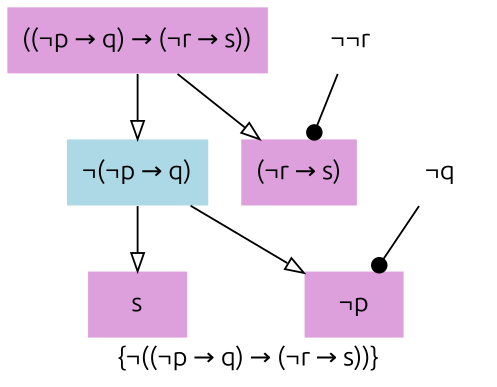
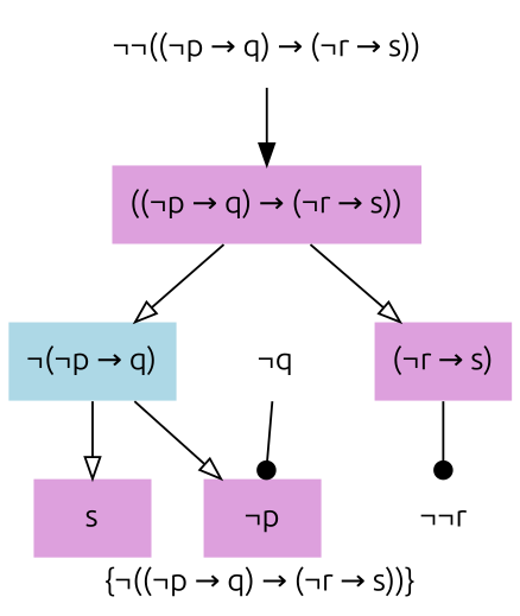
  digraph {
    fontname=Ubuntu
    label="{&not;((&not;p &rarr; q) &rarr; (&not;r &rarr; s))}"
    node [color=darkgreen fillcolor=plum fontname=Ubuntu shape=plaintext style=filled]
    edge [arrowhead=onormal fontname=Ubuntu]
+   n1 [fillcolor=white label="&not;&not;((&not;p &rarr; q) &rarr; (&not;r &rarr; s))"]
    n2 [color=red label="((&not;p &rarr; q) &rarr; (&not;r &rarr; s))"]
    n3 [color=deeppink fillcolor=lightblue label="&not;(&not;p &rarr; q)"]
    n4 [label="(&not;r &rarr; s)"]
    n5 [label="&not;p"]
    n6 [color=red label=s]
    n7 [color=red fillcolor=white label="&not;&not;r"]
    n8 [fillcolor=white label="&not;q"]
+   n1 -> n2 [arrowhead=normal]
    n2 -> n3
    n2 -> n4
    n3 -> n5
    n3 -> n6
-   n7 -> n4 [arrowhead=dot]
+   n4 -> n7 [arrowhead=dot]
    n8 -> n5 [arrowhead=dot]
  }
